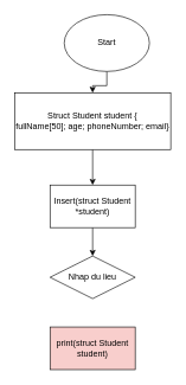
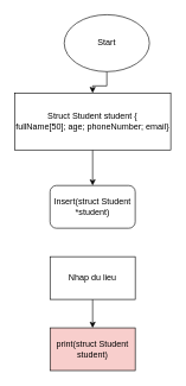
  <mxCell id="0" />
  <mxCell id="1" parent="0" />
  <mxCell id="2" value="" style="edgeStyle=orthogonalEdgeStyle;rounded=0;orthogonalLoop=1;jettySize=auto;html=1;" parent="1" source="3" target="5" edge="1"><mxGeometry relative="1" as="geometry" /></mxCell>
  <mxCell id="3" value="Start" style="ellipse;whiteSpace=wrap;html=1;" parent="1" vertex="1"><mxGeometry x="90" y="20" width="120" height="80" as="geometry" /></mxCell>
  <mxCell id="4" value="" style="edgeStyle=orthogonalEdgeStyle;rounded=0;orthogonalLoop=1;jettySize=auto;html=1;entryX=0.5;entryY=0;entryDx=0;entryDy=0;" parent="1" source="5" target="7" edge="1"><mxGeometry relative="1" as="geometry"><mxPoint x="130" y="230" as="targetPoint" /></mxGeometry></mxCell>
  <mxCell id="5" value="Struct Student student {&lt;br&gt;fullName[50]; age; phoneNumber; email}" style="whiteSpace=wrap;html=1;" parent="1" vertex="1"><mxGeometry x="20" y="130" width="220" height="80" as="geometry" /></mxCell>
- <mxCell id="6" value="" style="edgeStyle=orthogonalEdgeStyle;rounded=0;orthogonalLoop=1;jettySize=auto;html=1;" edge="1" parent="1" source="7" target="9"><mxGeometry relative="1" as="geometry" /></mxCell>
- <mxCell id="7" value="Insert(struct Student *student)" style="rounded=0;whiteSpace=wrap;html=1;" vertex="1" parent="1"><mxGeometry x="70" y="260" width="120" height="60" as="geometry" /></mxCell>
- <mxCell id="9" value="Nhap du lieu" style="rhombus;whiteSpace=wrap;html=1;" vertex="1" parent="1"><mxGeometry x="70" y="360" width="120" height="60" as="geometry" /></mxCell>
+ <mxCell id="7" value="Insert(struct Student *student)" style="whiteSpace=wrap;html=1;rounded=1;" vertex="1" parent="1"><mxGeometry x="70" y="260" width="120" height="60" as="geometry" /></mxCell>
+ <mxCell id="8" value="" style="edgeStyle=orthogonalEdgeStyle;rounded=0;orthogonalLoop=1;jettySize=auto;html=1;" edge="1" parent="1" source="9" target="10"><mxGeometry relative="1" as="geometry" /></mxCell>
+ <mxCell id="9" value="Nhap du lieu" style="whiteSpace=wrap;html=1;rounded=0;" vertex="1" parent="1"><mxGeometry x="70" y="360" width="120" height="60" as="geometry" /></mxCell>
  <mxCell id="10" value="print(struct Student student)" style="whiteSpace=wrap;html=1;rounded=0;fillColor=#f8cecc;" vertex="1" parent="1"><mxGeometry x="70" y="460" width="120" height="60" as="geometry" /></mxCell>
